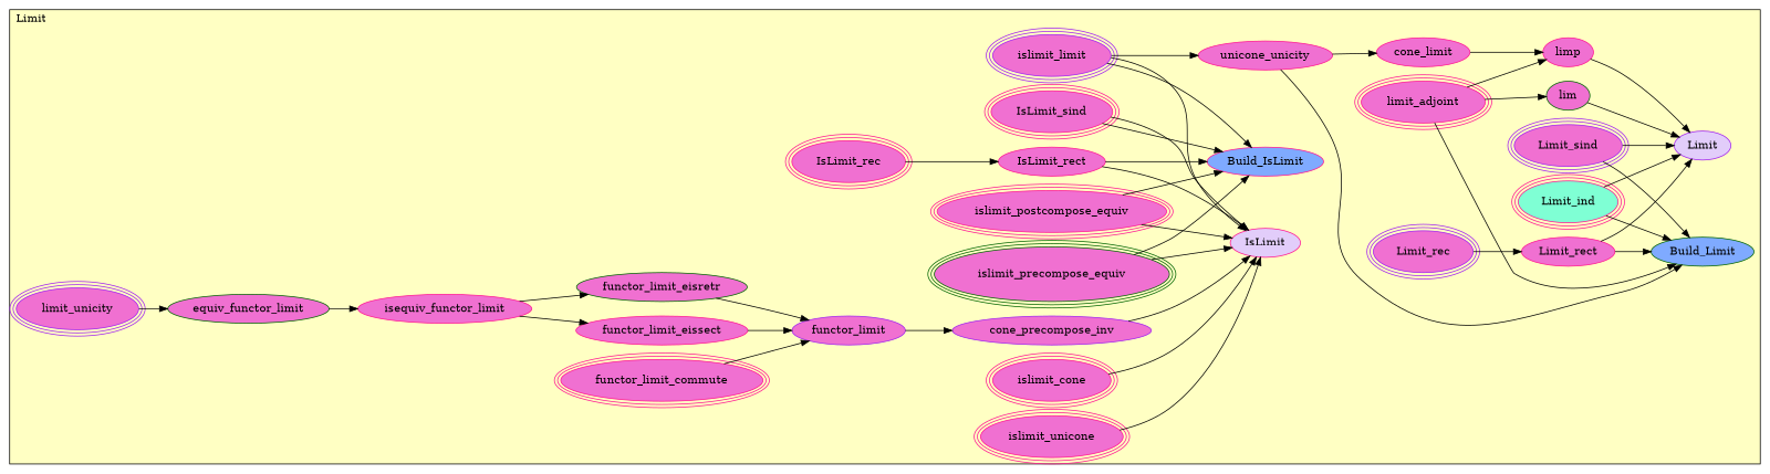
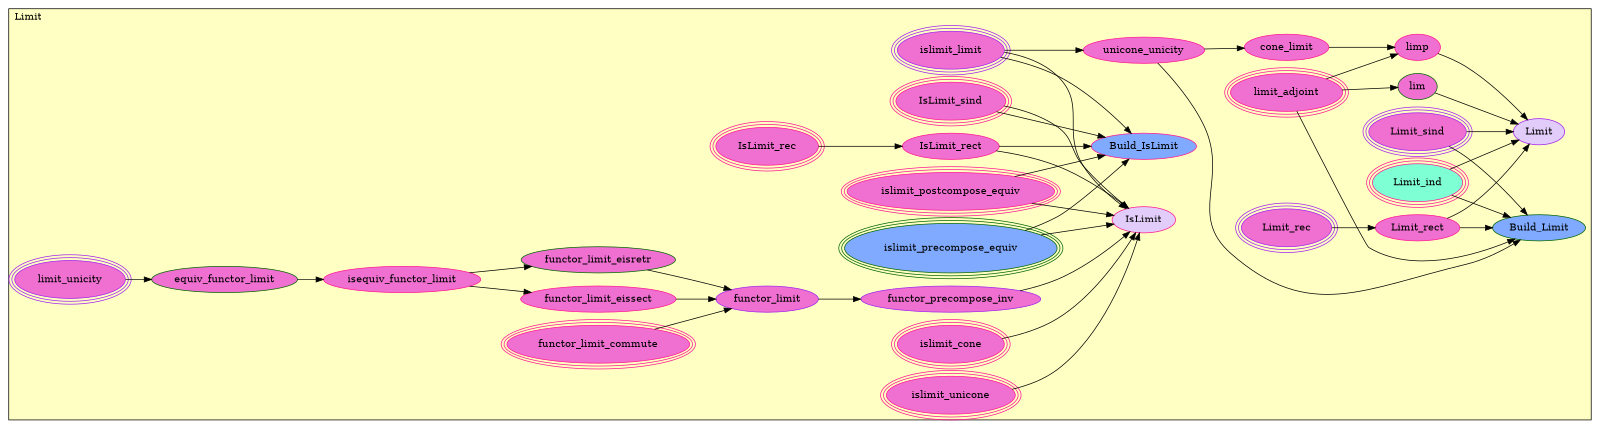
  digraph {
    rankdir=LR
    node [color=deeppink fillcolor="#F070D1" style=filled]
    n1 [label=limit_adjoint peripheries=3]
    n2 [color=purple label=limit_unicity peripheries=3]
    n3 [color=darkgreen label=equiv_functor_limit]
    n4 [label=isequiv_functor_limit]
    n5 [color=darkgreen label=functor_limit_eisretr]
    n6 [label=functor_limit_eissect]
    n7 [label=functor_limit_commute peripheries=3]
    n8 [color=purple label=functor_limit]
    n9 [label=islimit_postcompose_equiv peripheries=3]
-   n10 [color=darkgreen label=islimit_precompose_equiv peripheries=3]
+   n10 [color=darkgreen fillcolor="#7FAAFF" label=islimit_precompose_equiv peripheries=3]
    n11 [color=purple label=islimit_limit peripheries=3]
    n12 [label=unicone_unicity]
    n13 [label=cone_limit]
    n14 [label=limp]
    n15 [color=darkgreen label=lim]
    n16 [color=purple label=Limit_sind peripheries=3]
    n17 [color=purple label=Limit_rec peripheries=3]
    n18 [fillcolor="#7FFFD4" label=Limit_ind peripheries=3]
    n19 [label=Limit_rect]
    n20 [color=darkgreen fillcolor="#7FAAFF" label=Build_Limit]
    n21 [color=purple fillcolor="#E2CDFA" label=Limit]
-   n22 [color=purple label=cone_precompose_inv]
+   n22 [color=purple label=functor_precompose_inv]
    n23 [label=islimit_unicone peripheries=3]
    n24 [label=islimit_cone peripheries=3]
    n25 [label=IsLimit_sind peripheries=3]
    n26 [label=IsLimit_rec peripheries=3]
    n27 [label=IsLimit_rect]
    n28 [fillcolor="#7FAAFF" label=Build_IsLimit]
    n29 [fillcolor="#E2CDFA" label=IsLimit]
    subgraph cluster_1 {
      fillcolor="#FFFFC3"
      label=Limit
      labeljust=l
      style=filled
      n1
      n2
      n3
      n4
      n5
      n6
      n7
      n8
      n9
      n10
      n11
      n12
      n13
      n14
      n15
      n16
      n17
      n18
      n19
      n20
      n21
      n22
      n23
      n24
      n25
      n26
      n27
      n28
      n29
    }
    n1 -> n14
    n1 -> n15
    n1 -> n20
    n2 -> n3
    n3 -> n4
    n4 -> n5
    n4 -> n6
    n5 -> n8
    n6 -> n8
    n7 -> n8
    n8 -> n22
    n9 -> n28
    n9 -> n29
    n10 -> n28
    n10 -> n29
    n11 -> n12
    n11 -> n28
    n11 -> n29
    n12 -> n13
    n12 -> n20
    n13 -> n14
    n14 -> n21
    n15 -> n21
    n16 -> n20
    n16 -> n21
    n17 -> n19
    n18 -> n20
    n18 -> n21
    n19 -> n20
    n19 -> n21
    n22 -> n29
    n23 -> n29
    n24 -> n29
    n25 -> n28
    n25 -> n29
    n26 -> n27
    n27 -> n28
    n27 -> n29
  }
